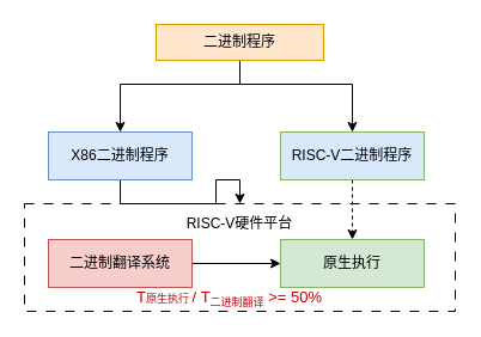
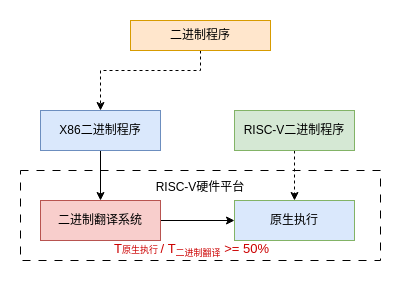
  <mxCell id="0" />
  <mxCell id="1" parent="0" />
- <mxCell id="2" style="edgeStyle=orthogonalEdgeStyle;rounded=0;orthogonalLoop=1;jettySize=auto;html=1;entryX=0.5;entryY=0;entryDx=0;entryDy=0;exitX=0.5;exitY=1;exitDx=0;exitDy=0;" edge="1" parent="1" source="4" target="6"><mxGeometry relative="1" as="geometry"><Array as="points"><mxPoint x="200" y="70" /><mxPoint x="100" y="70" /></Array></mxGeometry></mxCell>
- <mxCell id="3" style="edgeStyle=orthogonalEdgeStyle;rounded=0;orthogonalLoop=1;jettySize=auto;html=1;" edge="1" parent="1" source="4" target="8"><mxGeometry relative="1" as="geometry"><Array as="points"><mxPoint x="200" y="70" /><mxPoint x="294" y="70" /></Array></mxGeometry></mxCell>
+ <mxCell id="2" style="edgeStyle=orthogonalEdgeStyle;rounded=0;orthogonalLoop=1;jettySize=auto;html=1;entryX=0.5;entryY=0;entryDx=0;entryDy=0;exitX=0.5;exitY=1;exitDx=0;exitDy=0;dashed=1;" edge="1" parent="1" source="4" target="6"><mxGeometry relative="1" as="geometry"><Array as="points"><mxPoint x="200" y="70" /><mxPoint x="100" y="70" /></Array></mxGeometry></mxCell>
  <mxCell id="4" value="二进制程序" style="rounded=0;whiteSpace=wrap;html=1;fillColor=#ffe6cc;strokeColor=#d79b00;" vertex="1" parent="1"><mxGeometry x="130" y="20" width="140" height="30" as="geometry" /></mxCell>
- <mxCell id="5" style="edgeStyle=orthogonalEdgeStyle;rounded=0;orthogonalLoop=1;jettySize=auto;html=1;exitX=0.5;exitY=1;exitDx=0;exitDy=0;" edge="1" parent="1" source="6" target="9"><mxGeometry relative="1" as="geometry" /></mxCell>
+ <mxCell id="5" style="edgeStyle=orthogonalEdgeStyle;rounded=0;orthogonalLoop=1;jettySize=auto;html=1;exitX=0.5;exitY=1;exitDx=0;exitDy=0;entryX=0.5;entryY=0;entryDx=0;entryDy=0;" edge="1" parent="1" source="6" target="12"><mxGeometry relative="1" as="geometry" /></mxCell>
  <mxCell id="6" value="X86二进制程序" style="rounded=0;whiteSpace=wrap;html=1;fillColor=#dae8fc;strokeColor=#6c8ebf;" vertex="1" parent="1"><mxGeometry x="40" y="110" width="120" height="40" as="geometry" /></mxCell>
  <mxCell id="7" style="edgeStyle=orthogonalEdgeStyle;rounded=0;orthogonalLoop=1;jettySize=auto;html=1;exitX=0.5;exitY=1;exitDx=0;exitDy=0;dashed=1;" edge="1" parent="1" source="8" target="13"><mxGeometry relative="1" as="geometry" /></mxCell>
- <mxCell id="8" value="RISC-V二进制程序" style="rounded=0;whiteSpace=wrap;html=1;fillColor=#dae8fc;strokeColor=#82b366;" vertex="1" parent="1"><mxGeometry x="234" y="110" width="120" height="40" as="geometry" /></mxCell>
+ <mxCell id="8" value="RISC-V二进制程序" style="rounded=0;whiteSpace=wrap;html=1;fillColor=#d5e8d4;strokeColor=#82b366;" vertex="1" parent="1"><mxGeometry x="234" y="110" width="120" height="40" as="geometry" /></mxCell>
  <mxCell id="9" value="RISC-V硬件平台&lt;div&gt;&lt;br&gt;&lt;/div&gt;&lt;div&gt;&lt;br&gt;&lt;/div&gt;&lt;div&gt;&lt;br&gt;&lt;/div&gt;&lt;div&gt;&lt;br&gt;&lt;/div&gt;" style="rounded=0;whiteSpace=wrap;html=1;fillColor=none;dashed=1;dashPattern=8 8;" vertex="1" parent="1"><mxGeometry x="20" y="170" width="360" height="90" as="geometry" /></mxCell>
  <mxCell id="10" style="edgeStyle=orthogonalEdgeStyle;rounded=0;orthogonalLoop=1;jettySize=auto;html=1;" edge="1" parent="1" source="12" target="13"><mxGeometry relative="1" as="geometry" /></mxCell>
  <mxCell id="11" value="&lt;span style=&quot;color: rgb(204, 0, 0); font-size: 13px;&quot;&gt;T&lt;/span&gt;&lt;font style=&quot;color: rgb(204, 0, 0); font-size: 9px;&quot;&gt;原生执行 &lt;/font&gt;&lt;font style=&quot;color: rgb(204, 0, 0); font-size: 13px;&quot;&gt;/&amp;nbsp;&lt;/font&gt;&lt;font color=&quot;#cc0000&quot; style=&quot;&quot;&gt;&lt;span style=&quot;font-size: 13px;&quot;&gt;T&lt;/span&gt;&lt;sub style=&quot;&quot;&gt;&lt;font style=&quot;&quot;&gt;&lt;font style=&quot;font-size: 9px;&quot;&gt;二进制翻译&lt;/font&gt;&lt;sub style=&quot;font-size: 13px;&quot;&gt;&amp;nbsp;&lt;/sub&gt;&lt;/font&gt;&lt;/sub&gt;&lt;span style=&quot;font-size: 13px;&quot;&gt;&amp;gt;= 50%&lt;/span&gt;&lt;/font&gt;" style="edgeLabel;html=1;align=center;verticalAlign=middle;resizable=0;points=[];labelBackgroundColor=none;" vertex="1" connectable="0" parent="10"><mxGeometry x="0.03" relative="1" as="geometry"><mxPoint x="-8" y="30" as="offset" /></mxGeometry></mxCell>
  <mxCell id="12" value="二进制翻译系统" style="rounded=0;whiteSpace=wrap;html=1;fillColor=#f8cecc;strokeColor=#b85450;" vertex="1" parent="1"><mxGeometry x="40" y="200" width="120" height="40" as="geometry" /></mxCell>
- <mxCell id="13" value="原生执行" style="rounded=0;whiteSpace=wrap;html=1;fillColor=#d5e8d4;strokeColor=#82b366;" vertex="1" parent="1"><mxGeometry x="234" y="200" width="120" height="40" as="geometry" /></mxCell>
+ <mxCell id="13" value="原生执行" style="rounded=0;whiteSpace=wrap;html=1;fillColor=#dae8fc;strokeColor=#82b366;" vertex="1" parent="1"><mxGeometry x="234" y="200" width="120" height="40" as="geometry" /></mxCell>
